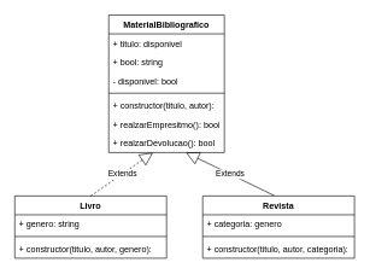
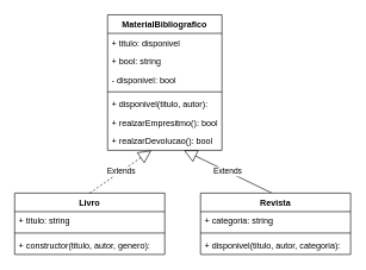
  <mxCell id="0" />
  <mxCell id="1" parent="0" />
  <mxCell id="2" value="MaterialBibliografico" style="swimlane;fontStyle=1;align=center;verticalAlign=top;childLayout=stackLayout;horizontal=1;startSize=26;horizontalStack=0;resizeParent=1;resizeParentMax=0;resizeLast=0;collapsible=1;marginBottom=0;whiteSpace=wrap;html=1;" vertex="1" parent="1"><mxGeometry x="150" y="20" width="160" height="190" as="geometry" /></mxCell>
  <mxCell id="3" value="+ titulo: disponivel" style="text;strokeColor=none;fillColor=none;align=left;verticalAlign=top;spacingLeft=4;spacingRight=4;overflow=hidden;rotatable=0;points=[[0,0.5],[1,0.5]];portConstraint=eastwest;whiteSpace=wrap;html=1;" vertex="1" parent="2"><mxGeometry y="26" width="160" height="26" as="geometry" /></mxCell>
  <mxCell id="4" value="+ bool: string" style="text;strokeColor=none;fillColor=none;align=left;verticalAlign=top;spacingLeft=4;spacingRight=4;overflow=hidden;rotatable=0;points=[[0,0.5],[1,0.5]];portConstraint=eastwest;whiteSpace=wrap;html=1;" vertex="1" parent="2"><mxGeometry y="52" width="160" height="26" as="geometry" /></mxCell>
  <mxCell id="5" value="- disponivel: bool" style="text;strokeColor=none;fillColor=none;align=left;verticalAlign=top;spacingLeft=4;spacingRight=4;overflow=hidden;rotatable=0;points=[[0,0.5],[1,0.5]];portConstraint=eastwest;whiteSpace=wrap;html=1;" vertex="1" parent="2"><mxGeometry y="78" width="160" height="26" as="geometry" /></mxCell>
  <mxCell id="6" value="" style="line;strokeWidth=1;fillColor=none;align=left;verticalAlign=middle;spacingTop=-1;spacingLeft=3;spacingRight=3;rotatable=0;labelPosition=right;points=[];portConstraint=eastwest;strokeColor=inherit;" vertex="1" parent="2"><mxGeometry y="104" width="160" height="8" as="geometry" /></mxCell>
- <mxCell id="7" value="+ constructor(titulo, autor):" style="text;strokeColor=none;fillColor=none;align=left;verticalAlign=top;spacingLeft=4;spacingRight=4;overflow=hidden;rotatable=0;points=[[0,0.5],[1,0.5]];portConstraint=eastwest;whiteSpace=wrap;html=1;" vertex="1" parent="2"><mxGeometry y="112" width="160" height="26" as="geometry" /></mxCell>
+ <mxCell id="7" value="+ disponivel(titulo, autor):" style="text;strokeColor=none;fillColor=none;align=left;verticalAlign=top;spacingLeft=4;spacingRight=4;overflow=hidden;rotatable=0;points=[[0,0.5],[1,0.5]];portConstraint=eastwest;whiteSpace=wrap;html=1;" vertex="1" parent="2"><mxGeometry y="112" width="160" height="26" as="geometry" /></mxCell>
  <mxCell id="8" value="+ realzarEmpresitmo(): bool" style="text;strokeColor=none;fillColor=none;align=left;verticalAlign=top;spacingLeft=4;spacingRight=4;overflow=hidden;rotatable=0;points=[[0,0.5],[1,0.5]];portConstraint=eastwest;whiteSpace=wrap;html=1;" vertex="1" parent="2"><mxGeometry y="138" width="160" height="26" as="geometry" /></mxCell>
  <mxCell id="9" value="+ realzarDevolucao(): bool" style="text;strokeColor=none;fillColor=none;align=left;verticalAlign=top;spacingLeft=4;spacingRight=4;overflow=hidden;rotatable=0;points=[[0,0.5],[1,0.5]];portConstraint=eastwest;whiteSpace=wrap;html=1;" vertex="1" parent="2"><mxGeometry y="164" width="160" height="26" as="geometry" /></mxCell>
  <mxCell id="10" value="Livro" style="swimlane;fontStyle=1;align=center;verticalAlign=top;childLayout=stackLayout;horizontal=1;startSize=26;horizontalStack=0;resizeParent=1;resizeParentMax=0;resizeLast=0;collapsible=1;marginBottom=0;whiteSpace=wrap;html=1;" vertex="1" parent="1"><mxGeometry x="20" y="270" width="210" height="86" as="geometry" /></mxCell>
- <mxCell id="11" value="+ genero: string" style="text;strokeColor=none;fillColor=none;align=left;verticalAlign=top;spacingLeft=4;spacingRight=4;overflow=hidden;rotatable=0;points=[[0,0.5],[1,0.5]];portConstraint=eastwest;whiteSpace=wrap;html=1;" vertex="1" parent="10"><mxGeometry y="26" width="210" height="26" as="geometry" /></mxCell>
+ <mxCell id="11" value="+ titulo: string" style="text;strokeColor=none;fillColor=none;align=left;verticalAlign=top;spacingLeft=4;spacingRight=4;overflow=hidden;rotatable=0;points=[[0,0.5],[1,0.5]];portConstraint=eastwest;whiteSpace=wrap;html=1;" vertex="1" parent="10"><mxGeometry y="26" width="210" height="26" as="geometry" /></mxCell>
  <mxCell id="12" value="" style="line;strokeWidth=1;fillColor=none;align=left;verticalAlign=middle;spacingTop=-1;spacingLeft=3;spacingRight=3;rotatable=0;labelPosition=right;points=[];portConstraint=eastwest;strokeColor=inherit;" vertex="1" parent="10"><mxGeometry y="52" width="210" height="8" as="geometry" /></mxCell>
  <mxCell id="13" value="+ constructor(titulo, autor, genero):" style="text;strokeColor=none;fillColor=none;align=left;verticalAlign=top;spacingLeft=4;spacingRight=4;overflow=hidden;rotatable=0;points=[[0,0.5],[1,0.5]];portConstraint=eastwest;whiteSpace=wrap;html=1;" vertex="1" parent="10"><mxGeometry y="60" width="210" height="26" as="geometry" /></mxCell>
  <mxCell id="14" value="Extends" style="endArrow=block;endSize=16;endFill=0;html=1;rounded=0;exitX=0.5;exitY=0;exitDx=0;exitDy=0;dashed=1;" edge="1" parent="1" source="10" target="9"><mxGeometry width="160" relative="1" as="geometry"><mxPoint x="180" y="330" as="sourcePoint" /><mxPoint x="190" y="250" as="targetPoint" /></mxGeometry></mxCell>
  <mxCell id="15" value="Extends" style="endArrow=block;endSize=16;endFill=0;html=1;rounded=0;exitX=0.5;exitY=0;exitDx=0;exitDy=0;" edge="1" parent="1" target="9"><mxGeometry width="160" relative="1" as="geometry"><mxPoint x="380" y="270" as="sourcePoint" /><mxPoint x="379" y="210" as="targetPoint" /></mxGeometry></mxCell>
  <mxCell id="16" value="Revista" style="swimlane;fontStyle=1;align=center;verticalAlign=top;childLayout=stackLayout;horizontal=1;startSize=26;horizontalStack=0;resizeParent=1;resizeParentMax=0;resizeLast=0;collapsible=1;marginBottom=0;whiteSpace=wrap;html=1;" vertex="1" parent="1"><mxGeometry x="280" y="270" width="210" height="86" as="geometry" /></mxCell>
- <mxCell id="17" value="+ categoria: genero" style="text;strokeColor=none;fillColor=none;align=left;verticalAlign=top;spacingLeft=4;spacingRight=4;overflow=hidden;rotatable=0;points=[[0,0.5],[1,0.5]];portConstraint=eastwest;whiteSpace=wrap;html=1;" vertex="1" parent="16"><mxGeometry y="26" width="210" height="26" as="geometry" /></mxCell>
+ <mxCell id="17" value="+ categoria: string" style="text;strokeColor=none;fillColor=none;align=left;verticalAlign=top;spacingLeft=4;spacingRight=4;overflow=hidden;rotatable=0;points=[[0,0.5],[1,0.5]];portConstraint=eastwest;whiteSpace=wrap;html=1;" vertex="1" parent="16"><mxGeometry y="26" width="210" height="26" as="geometry" /></mxCell>
  <mxCell id="18" value="" style="line;strokeWidth=1;fillColor=none;align=left;verticalAlign=middle;spacingTop=-1;spacingLeft=3;spacingRight=3;rotatable=0;labelPosition=right;points=[];portConstraint=eastwest;strokeColor=inherit;" vertex="1" parent="16"><mxGeometry y="52" width="210" height="8" as="geometry" /></mxCell>
- <mxCell id="19" value="+ constructor(titulo, autor, categoria):" style="text;strokeColor=none;fillColor=none;align=left;verticalAlign=top;spacingLeft=4;spacingRight=4;overflow=hidden;rotatable=0;points=[[0,0.5],[1,0.5]];portConstraint=eastwest;whiteSpace=wrap;html=1;" vertex="1" parent="16"><mxGeometry y="60" width="210" height="26" as="geometry" /></mxCell>
+ <mxCell id="19" value="+ disponivel(titulo, autor, categoria):" style="text;strokeColor=none;fillColor=none;align=left;verticalAlign=top;spacingLeft=4;spacingRight=4;overflow=hidden;rotatable=0;points=[[0,0.5],[1,0.5]];portConstraint=eastwest;whiteSpace=wrap;html=1;" vertex="1" parent="16"><mxGeometry y="60" width="210" height="26" as="geometry" /></mxCell>
